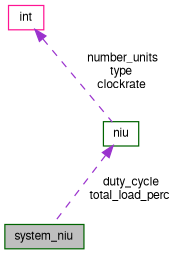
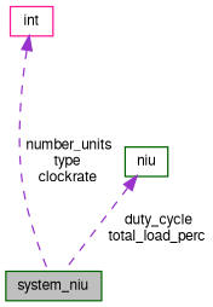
  digraph {
    node [color=darkgreen fontname=FreeSans fontsize=10 shape=record]
    edge [color=darkorchid3 dir=back fontname=FreeSans fontsize=10 labelfontname=FreeSans labelfontsize=10 style=dashed]
    n1 [fillcolor=grey75 fontcolor=black height=0.2 label=system_niu style=filled width=0.4]
    n2 [height=0.2 label=niu width=0.4]
    n3 [color=deeppink height=0.2 label=int width=0.4]
    n2 -> n1 [label=" duty_cycle\ntotal_load_perc"]
-   n3 -> n2 [label=" number_units\ntype\nclockrate"]
+   n3 -> n1 [label=" number_units\ntype\nclockrate"]
  }
